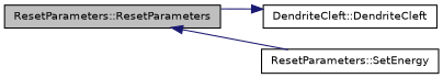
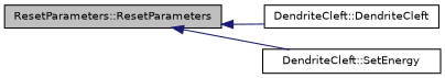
  digraph {
    rankdir=LR
    node [color=black fillcolor=white fontname=Helvetica fontsize=10 shape=record style=filled]
    edge [color=midnightblue dir=back fontname=Helvetica fontsize=10 labelfontname=Helvetica labelfontsize=10 style=solid]
    n1 [fillcolor=grey75 fontcolor=black height=0.2 label="ResetParameters::ResetParameters" width=0.4]
    n2 [height=0.2 label="DendriteCleft::DendriteCleft" width=0.4]
-   n3 [height=0.2 label="ResetParameters::SetEnergy" width=0.4]
-   n2 -> n1
+   n3 [height=0.2 label="DendriteCleft::SetEnergy" width=0.4]
+   n1 -> n2
    n1 -> n3
  }
